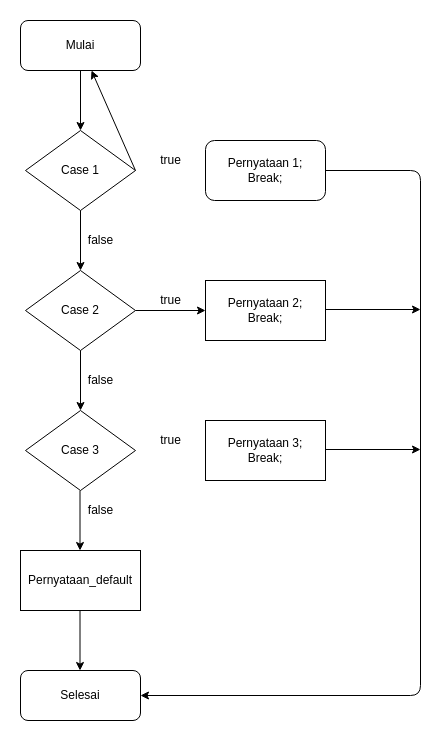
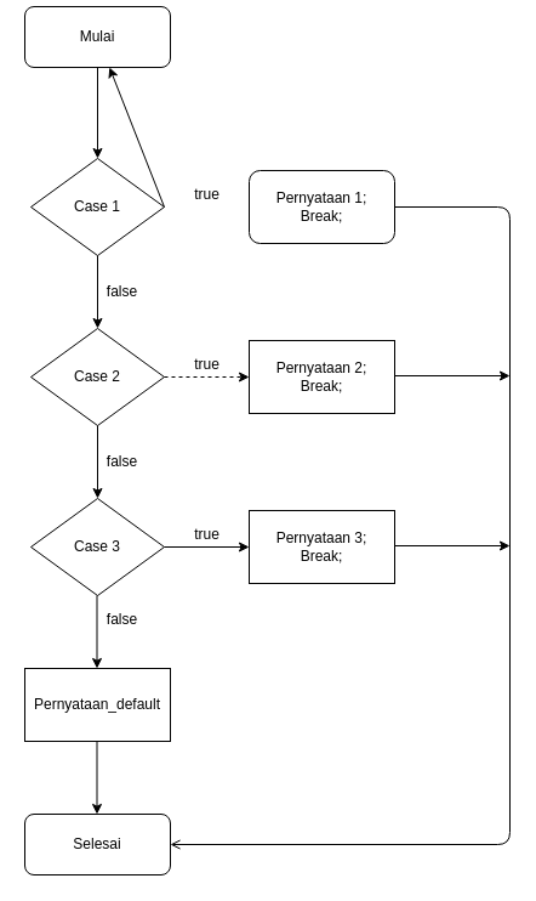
  <mxCell id="0" />
  <mxCell id="1" parent="0" />
- <mxCell id="2" value="Mulai" style="rounded=1;whiteSpace=wrap;html=1;" vertex="1" parent="1"><mxGeometry x="20" y="20" width="120" height="50" as="geometry" /></mxCell>
+ <mxCell id="2" value="Mulai" style="rounded=1;whiteSpace=wrap;html=1;" vertex="1" parent="1"><mxGeometry x="20" y="5" width="120" height="50" as="geometry" /></mxCell>
  <mxCell id="3" value="" style="endArrow=classic;html=1;exitX=0.5;exitY=1;exitDx=0;exitDy=0;" edge="1" parent="1" source="2"><mxGeometry width="50" height="50" relative="1" as="geometry"><mxPoint x="300" y="130" as="sourcePoint" /><mxPoint x="80" y="130" as="targetPoint" /></mxGeometry></mxCell>
  <mxCell id="4" value="Case 1" style="rhombus;whiteSpace=wrap;html=1;" vertex="1" parent="1"><mxGeometry x="25" y="130" width="110" height="80" as="geometry" /></mxCell>
  <mxCell id="5" value="Pernyataan 1;&lt;br&gt;Break;" style="whiteSpace=wrap;html=1;rounded=1;" vertex="1" parent="1"><mxGeometry x="205" y="140" width="120" height="60" as="geometry" /></mxCell>
  <mxCell id="6" value="" style="endArrow=classic;html=1;exitX=1;exitY=0.5;exitDx=0;exitDy=0;" edge="1" parent="1" source="4" target="2"><mxGeometry width="50" height="50" relative="1" as="geometry"><mxPoint x="90" y="80" as="sourcePoint" /><mxPoint x="90" y="140" as="targetPoint" /></mxGeometry></mxCell>
  <mxCell id="7" value="true" style="text;html=1;align=center;verticalAlign=middle;resizable=0;points=[];autosize=1;strokeColor=none;" vertex="1" parent="1"><mxGeometry x="150" y="150" width="40" height="20" as="geometry" /></mxCell>
  <mxCell id="8" value="" style="endArrow=classic;html=1;exitX=0.5;exitY=1;exitDx=0;exitDy=0;" edge="1" parent="1"><mxGeometry width="50" height="50" relative="1" as="geometry"><mxPoint x="80" y="210" as="sourcePoint" /><mxPoint x="80" y="270" as="targetPoint" /></mxGeometry></mxCell>
  <mxCell id="9" value="Case 2" style="rhombus;whiteSpace=wrap;html=1;" vertex="1" parent="1"><mxGeometry x="25" y="270" width="110" height="80" as="geometry" /></mxCell>
  <mxCell id="10" value="Pernyataan 2;&lt;br&gt;Break;" style="rounded=0;whiteSpace=wrap;html=1;" vertex="1" parent="1"><mxGeometry x="205" y="280" width="120" height="60" as="geometry" /></mxCell>
- <mxCell id="11" value="" style="endArrow=classic;html=1;exitX=1;exitY=0.5;exitDx=0;exitDy=0;entryX=0;entryY=0.5;entryDx=0;entryDy=0;" edge="1" parent="1" source="9" target="10"><mxGeometry width="50" height="50" relative="1" as="geometry"><mxPoint x="90" y="220" as="sourcePoint" /><mxPoint x="90" y="280" as="targetPoint" /></mxGeometry></mxCell>
+ <mxCell id="11" value="" style="endArrow=classic;html=1;exitX=1;exitY=0.5;exitDx=0;exitDy=0;entryX=0;entryY=0.5;entryDx=0;entryDy=0;dashed=1;" edge="1" parent="1" source="9" target="10"><mxGeometry width="50" height="50" relative="1" as="geometry"><mxPoint x="90" y="220" as="sourcePoint" /><mxPoint x="90" y="280" as="targetPoint" /></mxGeometry></mxCell>
  <mxCell id="12" value="true" style="text;html=1;align=center;verticalAlign=middle;resizable=0;points=[];autosize=1;strokeColor=none;" vertex="1" parent="1"><mxGeometry x="150" y="290" width="40" height="20" as="geometry" /></mxCell>
  <mxCell id="13" value="" style="endArrow=classic;html=1;exitX=0.5;exitY=1;exitDx=0;exitDy=0;" edge="1" parent="1"><mxGeometry width="50" height="50" relative="1" as="geometry"><mxPoint x="80" y="350" as="sourcePoint" /><mxPoint x="80" y="410" as="targetPoint" /></mxGeometry></mxCell>
  <mxCell id="14" value="Case 3" style="rhombus;whiteSpace=wrap;html=1;" vertex="1" parent="1"><mxGeometry x="25" y="410" width="110" height="80" as="geometry" /></mxCell>
  <mxCell id="15" value="Pernyataan 3;&lt;br&gt;Break;" style="rounded=0;whiteSpace=wrap;html=1;" vertex="1" parent="1"><mxGeometry x="205" y="420" width="120" height="60" as="geometry" /></mxCell>
+ <mxCell id="16" value="" style="endArrow=classic;html=1;exitX=1;exitY=0.5;exitDx=0;exitDy=0;entryX=0;entryY=0.5;entryDx=0;entryDy=0;" edge="1" parent="1" source="14" target="15"><mxGeometry width="50" height="50" relative="1" as="geometry"><mxPoint x="90" y="360" as="sourcePoint" /><mxPoint x="90" y="420" as="targetPoint" /></mxGeometry></mxCell>
  <mxCell id="17" value="true" style="text;html=1;align=center;verticalAlign=middle;resizable=0;points=[];autosize=1;strokeColor=none;" vertex="1" parent="1"><mxGeometry x="150" y="430" width="40" height="20" as="geometry" /></mxCell>
  <mxCell id="18" value="Pernyataan_default" style="rounded=0;whiteSpace=wrap;html=1;" vertex="1" parent="1"><mxGeometry x="20" y="550" width="120" height="60" as="geometry" /></mxCell>
  <mxCell id="19" value="" style="endArrow=classic;html=1;exitX=0.5;exitY=1;exitDx=0;exitDy=0;" edge="1" parent="1"><mxGeometry width="50" height="50" relative="1" as="geometry"><mxPoint x="79.5" y="490" as="sourcePoint" /><mxPoint x="79.5" y="550" as="targetPoint" /></mxGeometry></mxCell>
  <mxCell id="20" value="Selesai" style="rounded=1;whiteSpace=wrap;html=1;" vertex="1" parent="1"><mxGeometry x="20" y="670" width="120" height="50" as="geometry" /></mxCell>
  <mxCell id="21" value="" style="endArrow=classic;html=1;exitX=0.5;exitY=1;exitDx=0;exitDy=0;" edge="1" parent="1"><mxGeometry width="50" height="50" relative="1" as="geometry"><mxPoint x="79.5" y="610" as="sourcePoint" /><mxPoint x="79.5" y="670" as="targetPoint" /></mxGeometry></mxCell>
  <mxCell id="22" value="false" style="text;html=1;align=center;verticalAlign=middle;resizable=0;points=[];autosize=1;strokeColor=none;" vertex="1" parent="1"><mxGeometry x="80" y="230" width="40" height="20" as="geometry" /></mxCell>
  <mxCell id="23" value="false" style="text;html=1;align=center;verticalAlign=middle;resizable=0;points=[];autosize=1;strokeColor=none;" vertex="1" parent="1"><mxGeometry x="80" y="370" width="40" height="20" as="geometry" /></mxCell>
  <mxCell id="24" value="false" style="text;html=1;align=center;verticalAlign=middle;resizable=0;points=[];autosize=1;strokeColor=none;" vertex="1" parent="1"><mxGeometry x="80" y="500" width="40" height="20" as="geometry" /></mxCell>
- <mxCell id="25" value="" style="endArrow=classic;html=1;exitX=1;exitY=0.5;exitDx=0;exitDy=0;entryX=1;entryY=0.5;entryDx=0;entryDy=0;" edge="1" parent="1" source="5" target="20"><mxGeometry width="50" height="50" relative="1" as="geometry"><mxPoint x="300" y="330" as="sourcePoint" /><mxPoint x="350" y="280" as="targetPoint" /><Array as="points"><mxPoint x="420" y="170" /><mxPoint x="420" y="695" /></Array></mxGeometry></mxCell>
+ <mxCell id="25" value="" style="endArrow=open;html=1;exitX=1;exitY=0.5;exitDx=0;exitDy=0;entryX=1;entryY=0.5;entryDx=0;entryDy=0;" edge="1" parent="1" source="5" target="20"><mxGeometry width="50" height="50" relative="1" as="geometry"><mxPoint x="300" y="330" as="sourcePoint" /><mxPoint x="350" y="280" as="targetPoint" /><Array as="points"><mxPoint x="420" y="170" /><mxPoint x="420" y="695" /></Array></mxGeometry></mxCell>
  <mxCell id="26" value="" style="endArrow=classic;html=1;exitX=1;exitY=0.5;exitDx=0;exitDy=0;" edge="1" parent="1"><mxGeometry width="50" height="50" relative="1" as="geometry"><mxPoint x="325" y="309" as="sourcePoint" /><mxPoint x="420" y="309" as="targetPoint" /></mxGeometry></mxCell>
  <mxCell id="27" value="" style="endArrow=classic;html=1;exitX=1;exitY=0.5;exitDx=0;exitDy=0;" edge="1" parent="1"><mxGeometry width="50" height="50" relative="1" as="geometry"><mxPoint x="325" y="449" as="sourcePoint" /><mxPoint x="420" y="449" as="targetPoint" /></mxGeometry></mxCell>
